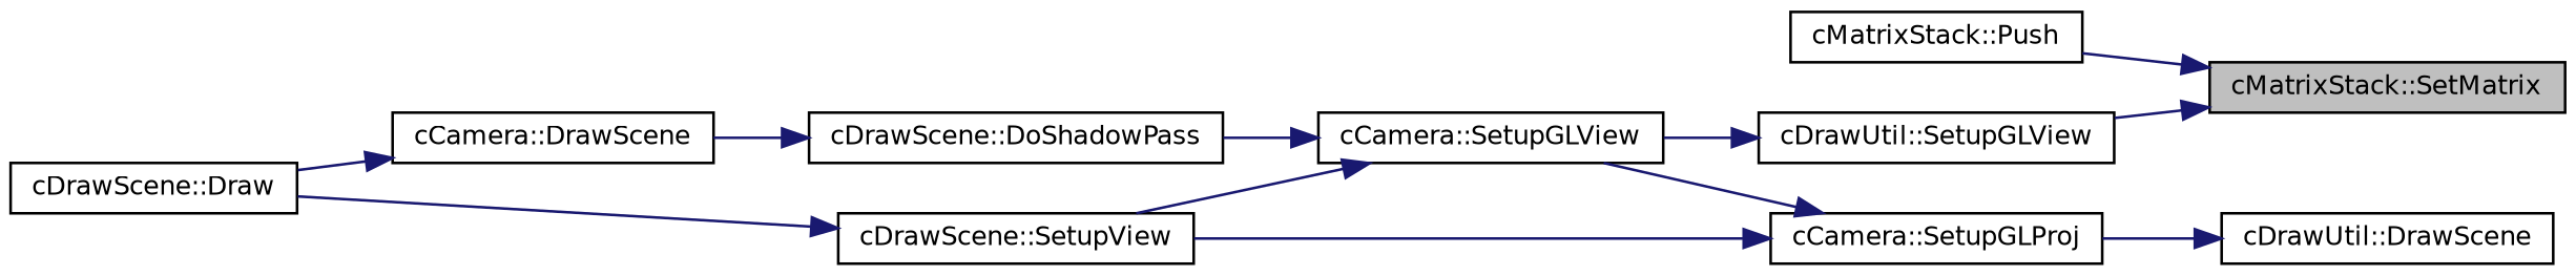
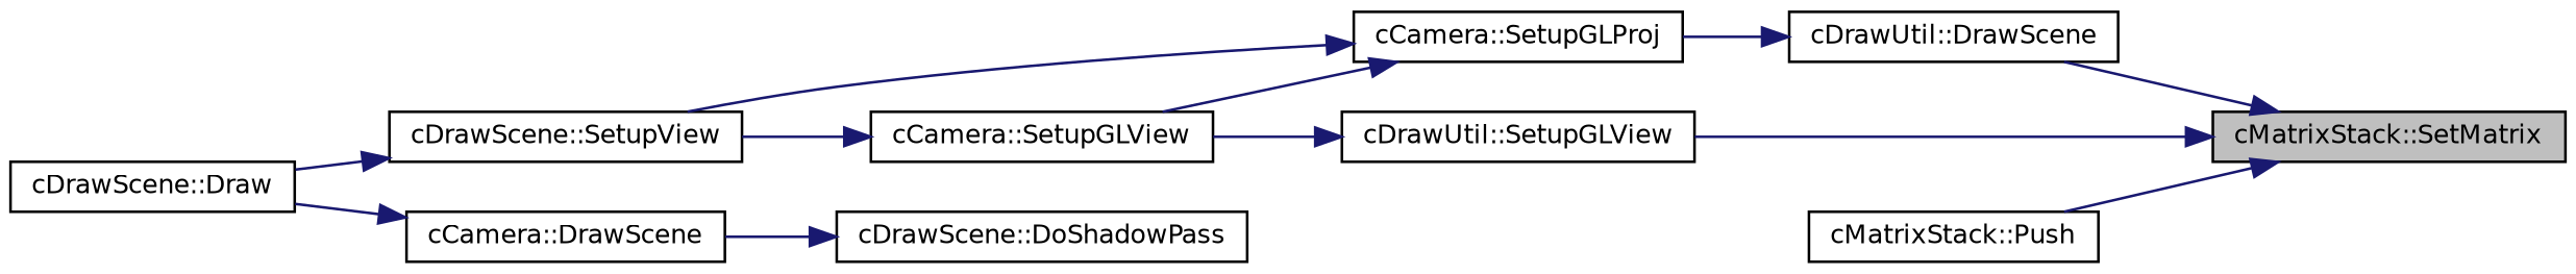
  digraph {
    rankdir=RL
    node [color=black fillcolor=white fontname=Helvetica fontsize=10 shape=record style=filled]
    edge [color=midnightblue dir=back fontname=Helvetica fontsize=10 labelfontname=Helvetica labelfontsize=10 style=solid]
    n1 [fillcolor=grey75 fontcolor=black height=0.2 label="cMatrixStack::SetMatrix" width=0.4]
    n2 [height=0.2 label="cDrawUtil::DrawScene" width=0.4]
    n3 [height=0.2 label="cDrawUtil::SetupGLView" width=0.4]
    n4 [height=0.2 label="cMatrixStack::Push" width=0.4]
    n5 [height=0.2 label="cCamera::SetupGLProj" width=0.4]
    n6 [height=0.2 label="cCamera::SetupGLView" width=0.4]
    n7 [height=0.2 label="cDrawScene::SetupView" width=0.4]
    n8 [height=0.2 label="cDrawScene::DoShadowPass" width=0.4]
    n9 [height=0.2 label="cCamera::DrawScene" width=0.4]
    n10 [height=0.2 label="cDrawScene::Draw" width=0.4]
+   n1 -> n2
    n1 -> n3
    n1 -> n4
    n2 -> n5
    n3 -> n6
    n5 -> n6
    n5 -> n7
    n6 -> n7
-   n6 -> n8
    n7 -> n10
    n8 -> n9
    n9 -> n10
  }
